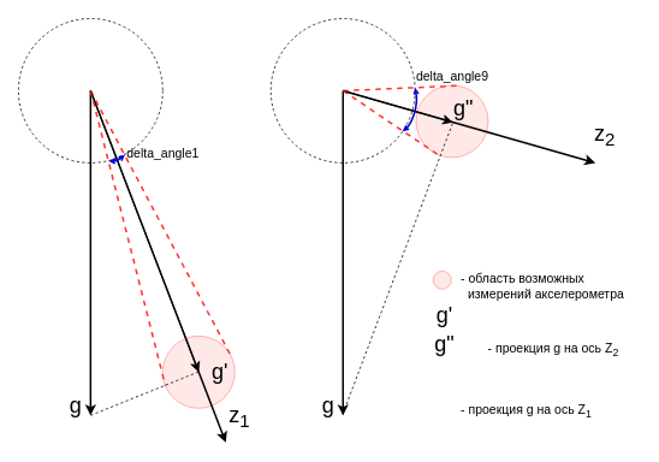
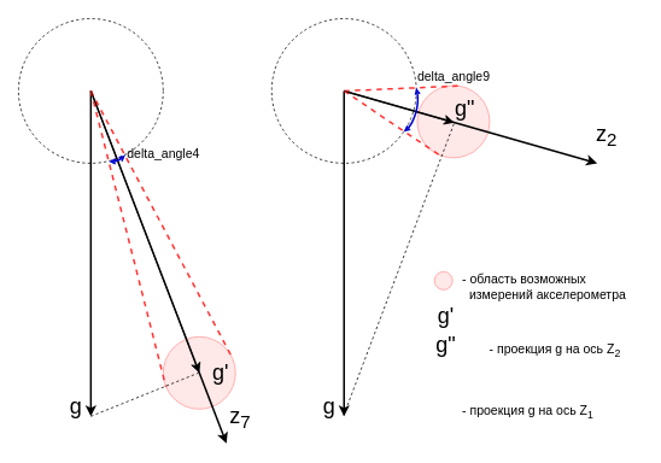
  <mxCell id="0" />
  <mxCell id="1" parent="0" />
  <mxCell id="2" value="" style="ellipse;whiteSpace=wrap;html=1;fillColor=none;dashed=1;" vertex="1" parent="1"><mxGeometry x="300" width="160" height="160" as="geometry" y="20" /></mxCell>
  <mxCell id="3" value="" style="ellipse;whiteSpace=wrap;html=1;fillColor=none;dashed=1;" vertex="1" parent="1"><mxGeometry x="20" width="160" height="160" as="geometry" y="20" /></mxCell>
  <mxCell id="4" value="" style="ellipse;whiteSpace=wrap;html=1;aspect=fixed;fillColor=#FFE8E8;strokeColor=#FF9999;" vertex="1" parent="1"><mxGeometry x="461" y="94" width="80" height="80" as="geometry" /></mxCell>
  <mxCell id="5" value="" style="ellipse;whiteSpace=wrap;html=1;aspect=fixed;fillColor=#FFE8E8;strokeColor=#FF9999;" parent="1" vertex="1"><mxGeometry x="180" y="372" width="80" height="80" as="geometry" /></mxCell>
  <mxCell id="6" value="" style="endArrow=classic;html=1;strokeWidth=2;" parent="1" edge="1"><mxGeometry width="50" height="50" relative="1" as="geometry"><mxPoint x="100" y="100" as="sourcePoint" /><mxPoint x="100" y="460" as="targetPoint" /></mxGeometry></mxCell>
  <mxCell id="7" value="" style="endArrow=classic;html=1;strokeWidth=2;" parent="1" edge="1"><mxGeometry width="50" height="50" relative="1" as="geometry"><mxPoint x="100" y="100" as="sourcePoint" /><mxPoint x="250" y="490" as="targetPoint" /></mxGeometry></mxCell>
  <mxCell id="8" value="" style="endArrow=none;html=1;strokeWidth=2;dashed=1;strokeColor=#FF3333;entryX=0.95;entryY=0.28;entryDx=0;entryDy=0;entryPerimeter=0;endFill=0;" parent="1" edge="1" target="5"><mxGeometry width="50" height="50" relative="1" as="geometry"><mxPoint x="100" y="100" as="sourcePoint" /><mxPoint x="210" y="280" as="targetPoint" /></mxGeometry></mxCell>
  <mxCell id="9" value="" style="endArrow=none;html=1;strokeWidth=2;dashed=1;strokeColor=#FF3333;entryX=0.037;entryY=0.69;entryDx=0;entryDy=0;entryPerimeter=0;endFill=0;" parent="1" target="5" edge="1"><mxGeometry width="50" height="50" relative="1" as="geometry"><mxPoint x="100" y="100" as="sourcePoint" /><mxPoint x="140" y="320" as="targetPoint" /></mxGeometry></mxCell>
  <mxCell id="10" value="&lt;font style=&quot;font-size: 24px&quot;&gt;&amp;nbsp;g&lt;/font&gt;" style="text;html=1;align=center;verticalAlign=middle;resizable=0;points=[];autosize=1;" parent="1" vertex="1"><mxGeometry x="60" y="440" width="40" height="20" as="geometry" /></mxCell>
- <mxCell id="11" value="&lt;font style=&quot;font-size: 24px&quot;&gt;z&lt;sub&gt;1&lt;/sub&gt;&lt;/font&gt;" style="text;html=1;align=center;verticalAlign=middle;resizable=0;points=[];autosize=1;" parent="1" vertex="1"><mxGeometry x="245" y="447" width="40" height="30" as="geometry" /></mxCell>
+ <mxCell id="11" value="&lt;font style=&quot;font-size: 24px&quot;&gt;z&lt;sub&gt;7&lt;/sub&gt;&lt;/font&gt;" style="text;html=1;align=center;verticalAlign=middle;resizable=0;points=[];autosize=1;" parent="1" vertex="1"><mxGeometry x="245" y="447" width="40" height="30" as="geometry" /></mxCell>
  <mxCell id="12" value="" style="endArrow=classic;html=1;strokeWidth=2;" parent="1" edge="1"><mxGeometry width="50" height="50" relative="1" as="geometry"><mxPoint x="380" y="100" as="sourcePoint" /><mxPoint x="380" y="460" as="targetPoint" /></mxGeometry></mxCell>
  <mxCell id="13" value="" style="endArrow=classic;html=1;strokeWidth=2;" parent="1" edge="1"><mxGeometry width="50" height="50" relative="1" as="geometry"><mxPoint x="380" y="100" as="sourcePoint" /><mxPoint x="660" y="180" as="targetPoint" /></mxGeometry></mxCell>
  <mxCell id="14" value="" style="endArrow=none;html=1;strokeWidth=2;dashed=1;strokeColor=#FF3333;endFill=0;entryX=0.331;entryY=0.979;entryDx=0;entryDy=0;entryPerimeter=0;" parent="1" target="4" edge="1"><mxGeometry width="50" height="50" relative="1" as="geometry"><mxPoint x="380" y="100" as="sourcePoint" /><mxPoint x="550" y="490" as="targetPoint" /></mxGeometry></mxCell>
  <mxCell id="15" value="" style="endArrow=none;html=1;strokeWidth=2;dashed=1;strokeColor=#FF3333;endFill=0;entryX=0.574;entryY=0.006;entryDx=0;entryDy=0;entryPerimeter=0;" parent="1" edge="1" target="4"><mxGeometry width="50" height="50" relative="1" as="geometry"><mxPoint x="380" y="100" as="sourcePoint" /><mxPoint x="590" y="170" as="targetPoint" /></mxGeometry></mxCell>
  <mxCell id="16" value="&lt;font style=&quot;font-size: 24px&quot;&gt;&amp;nbsp;g&lt;/font&gt;" style="text;html=1;align=center;verticalAlign=middle;resizable=0;points=[];autosize=1;" parent="1" vertex="1"><mxGeometry x="340" y="440" width="40" height="20" as="geometry" /></mxCell>
  <mxCell id="17" value="&lt;font style=&quot;font-size: 24px&quot;&gt;z&lt;sub&gt;2&lt;/sub&gt;&lt;/font&gt;" style="text;html=1;align=center;verticalAlign=middle;resizable=0;points=[];autosize=1;" parent="1" vertex="1"><mxGeometry x="650" y="135" width="40" height="30" as="geometry" /></mxCell>
  <mxCell id="18" value="&lt;div align=&quot;left&quot;&gt;&lt;font style=&quot;font-size: 14px&quot;&gt;- область возможных &lt;br&gt;&lt;/font&gt;&lt;/div&gt;&lt;div align=&quot;left&quot;&gt;&lt;font style=&quot;font-size: 14px&quot;&gt;&amp;nbsp; измерений акселерометра&lt;/font&gt;&lt;/div&gt;" style="text;html=1;align=left;verticalAlign=middle;resizable=0;points=[];autosize=1;" parent="1" vertex="1"><mxGeometry x="509" y="297" width="200" height="40" as="geometry" /></mxCell>
  <mxCell id="19" value="" style="ellipse;whiteSpace=wrap;html=1;aspect=fixed;fillColor=#FFE8E8;strokeColor=#FF9999;" parent="1" vertex="1"><mxGeometry x="480" y="300" width="20" height="20" as="geometry" /></mxCell>
  <mxCell id="20" value="" style="endArrow=none;dashed=1;html=1;" edge="1" parent="1"><mxGeometry width="50" height="50" relative="1" as="geometry"><mxPoint x="100" y="460" as="sourcePoint" /><mxPoint x="219" y="412" as="targetPoint" /></mxGeometry></mxCell>
  <mxCell id="21" value="" style="endArrow=none;dashed=1;html=1;exitX=0.989;exitY=0.95;exitDx=0;exitDy=0;exitPerimeter=0;" edge="1" parent="1" source="16"><mxGeometry width="50" height="50" relative="1" as="geometry"><mxPoint x="370" y="460" as="sourcePoint" /><mxPoint x="502" y="135" as="targetPoint" /></mxGeometry></mxCell>
  <mxCell id="22" value="" style="endArrow=classic;html=1;jumpSize=8;endSize=9;" edge="1" parent="1"><mxGeometry width="50" height="50" relative="1" as="geometry"><mxPoint x="100" y="100" as="sourcePoint" /><mxPoint x="220" y="412" as="targetPoint" /></mxGeometry></mxCell>
  <mxCell id="23" value="&lt;font style=&quot;font-size: 24px&quot;&gt;&amp;nbsp;g'&lt;/font&gt;" style="text;html=1;align=center;verticalAlign=middle;resizable=0;points=[];autosize=1;" vertex="1" parent="1"><mxGeometry x="220" y="402" width="40" height="20" as="geometry" /></mxCell>
  <mxCell id="24" value="&lt;font style=&quot;font-size: 24px&quot;&gt;&amp;nbsp;g&quot;&lt;/font&gt;" style="text;html=1;align=center;verticalAlign=middle;resizable=0;points=[];autosize=1;" vertex="1" parent="1"><mxGeometry x="490" y="110" width="40" height="20" as="geometry" /></mxCell>
  <mxCell id="25" value="" style="endArrow=classic;html=1;strokeWidth=1;endSize=9;" edge="1" parent="1"><mxGeometry width="50" height="50" relative="1" as="geometry"><mxPoint x="380" y="100" as="sourcePoint" /><mxPoint x="502" y="135" as="targetPoint" /></mxGeometry></mxCell>
  <mxCell id="26" value="" style="curved=1;endArrow=open;html=1;endFill=0;startArrow=open;startFill=0;endSize=3;startSize=3;strokeColor=#0000CC;strokeWidth=2;" edge="1" parent="1"><mxGeometry width="50" height="50" relative="1" as="geometry"><mxPoint x="120" y="178" as="sourcePoint" /><mxPoint x="138" y="171" as="targetPoint" /><Array as="points"><mxPoint x="130" y="178" /></Array></mxGeometry></mxCell>
  <mxCell id="27" value="" style="curved=1;endArrow=open;html=1;endFill=0;startArrow=open;startFill=0;endSize=3;startSize=3;strokeColor=#0000CC;entryX=1;entryY=0.479;entryDx=0;entryDy=0;entryPerimeter=0;strokeWidth=2;" edge="1" parent="1" target="2"><mxGeometry width="50" height="50" relative="1" as="geometry"><mxPoint x="446" y="145" as="sourcePoint" /><mxPoint x="458" y="130" as="targetPoint" /><Array as="points"><mxPoint x="455" y="138" /><mxPoint x="463" y="113" /></Array></mxGeometry></mxCell>
- <mxCell id="28" value="&lt;font style=&quot;font-size: 14px&quot;&gt;delta_angle1&lt;/font&gt;" style="text;html=1;align=center;verticalAlign=middle;resizable=0;points=[];autosize=1;" vertex="1" parent="1"><mxGeometry x="130" y="160" width="100" height="20" as="geometry" /></mxCell>
+ <mxCell id="28" value="&lt;font style=&quot;font-size: 14px&quot;&gt;delta_angle4&lt;/font&gt;" style="text;html=1;align=center;verticalAlign=middle;resizable=0;points=[];autosize=1;" vertex="1" parent="1"><mxGeometry x="130" y="160" width="100" height="20" as="geometry" /></mxCell>
  <mxCell id="29" value="&lt;font style=&quot;font-size: 14px&quot;&gt;delta_angle9&lt;/font&gt;" style="text;html=1;align=center;verticalAlign=middle;resizable=0;points=[];autosize=1;" vertex="1" parent="1"><mxGeometry x="451" y="74" width="100" height="20" as="geometry" /></mxCell>
  <mxCell id="30" value="&lt;font style=&quot;font-size: 24px&quot;&gt;&amp;nbsp;g'&lt;/font&gt;" style="text;html=1;align=center;verticalAlign=middle;resizable=0;points=[];autosize=1;" vertex="1" parent="1"><mxGeometry x="469" y="340" width="40" height="20" as="geometry" /></mxCell>
  <mxCell id="31" value="&lt;div align=&quot;left&quot;&gt;&lt;font style=&quot;font-size: 14px&quot;&gt;- проекция g на ось Z&lt;sub&gt;1&lt;/sub&gt;&lt;br&gt;&lt;/font&gt;&lt;/div&gt;" style="text;html=1;align=left;verticalAlign=middle;resizable=0;points=[];autosize=1;" vertex="1" parent="1"><mxGeometry x="509" y="445" width="170" height="20" as="geometry" /></mxCell>
  <mxCell id="32" value="&lt;font style=&quot;font-size: 24px&quot;&gt;&amp;nbsp;g&quot;&lt;/font&gt;" style="text;html=1;align=center;verticalAlign=middle;resizable=0;points=[];autosize=1;" vertex="1" parent="1"><mxGeometry x="469" y="372" width="40" height="20" as="geometry" /></mxCell>
  <mxCell id="33" value="&lt;div align=&quot;left&quot;&gt;&lt;font style=&quot;font-size: 14px&quot;&gt;- проекция g на ось Z&lt;sub&gt;2&lt;/sub&gt;&lt;br&gt;&lt;/font&gt;&lt;/div&gt;" style="text;html=1;align=left;verticalAlign=middle;resizable=0;points=[];autosize=1;" vertex="1" parent="1"><mxGeometry x="539" y="377" width="170" height="20" as="geometry" /></mxCell>
